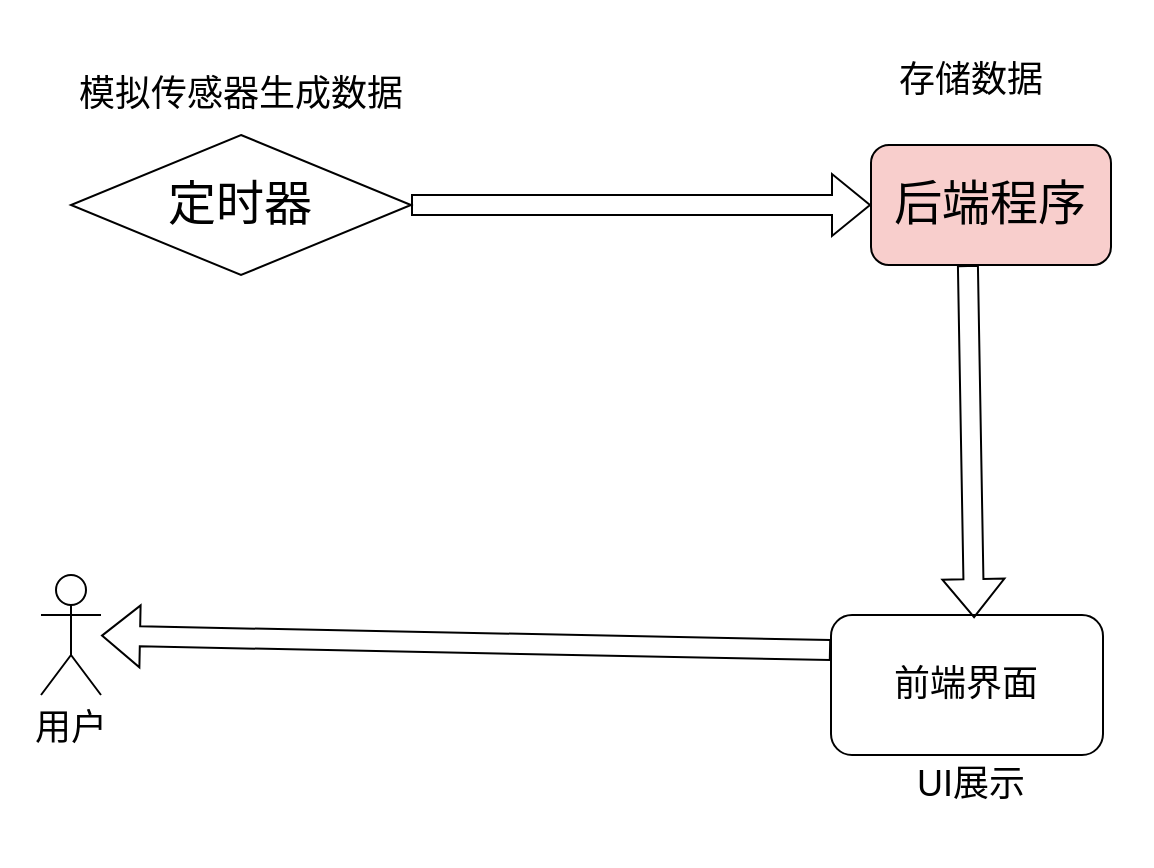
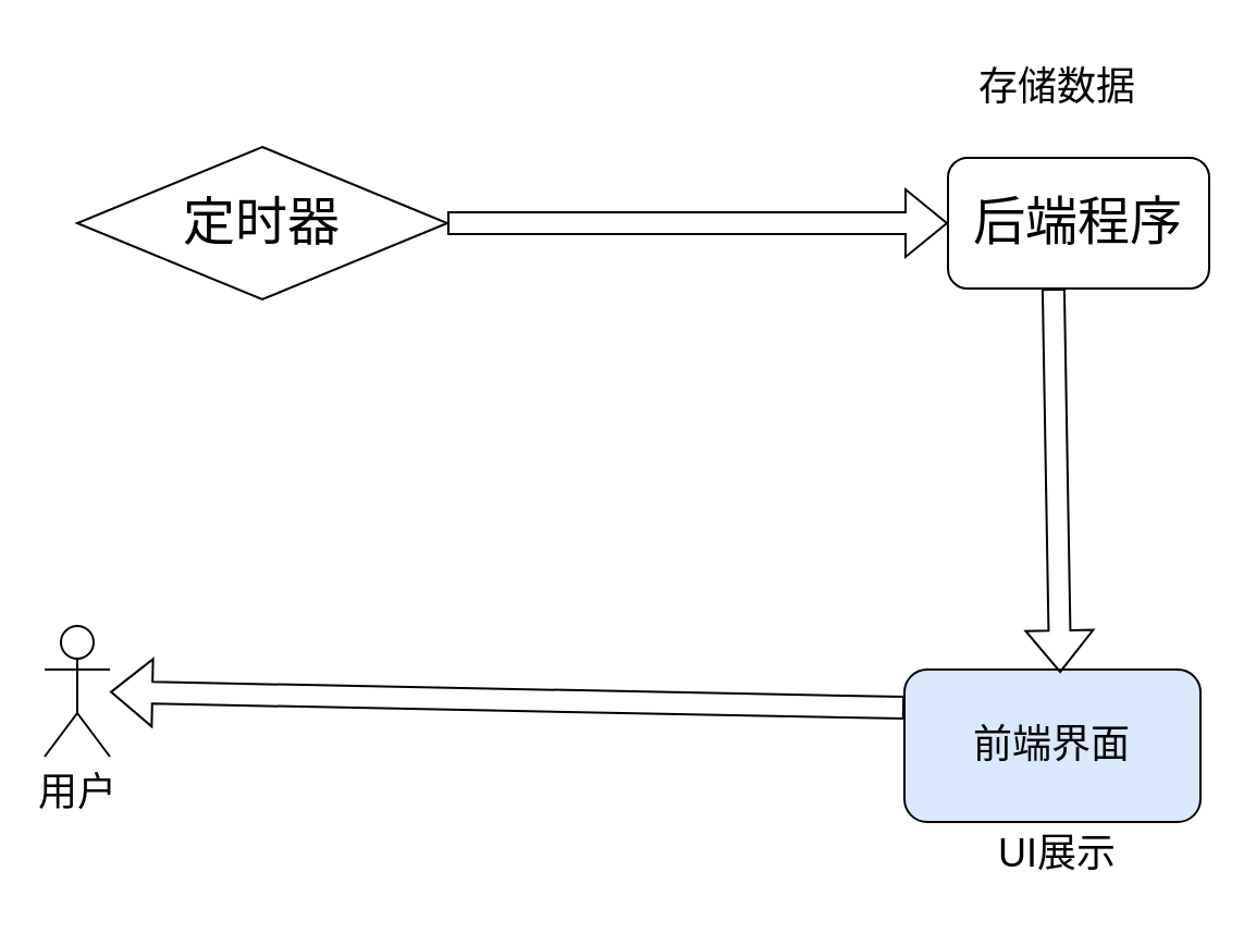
  <mxCell id="0" />
  <mxCell id="1" parent="0" />
  <mxCell id="2" value="&lt;span style=&quot;white-space: nowrap;&quot;&gt;&lt;font style=&quot;font-size: 24px;&quot;&gt;定时器&lt;/font&gt;&lt;/span&gt;" style="rhombus;whiteSpace=wrap;html=1;" vertex="1" parent="1"><mxGeometry x="35" y="67" width="170" height="70" as="geometry" /></mxCell>
- <mxCell id="3" value="&lt;font style=&quot;font-size: 24px;&quot;&gt;后端程序&lt;/font&gt;" style="rounded=1;whiteSpace=wrap;html=1;fillColor=#f8cecc;" vertex="1" parent="1"><mxGeometry x="435" y="72" width="120" height="60" as="geometry" /></mxCell>
- <mxCell id="4" value="&lt;font style=&quot;font-size: 18px;&quot;&gt;前端界面&lt;/font&gt;" style="rounded=1;whiteSpace=wrap;html=1;" vertex="1" parent="1"><mxGeometry x="415" y="307" width="136" height="70" as="geometry" /></mxCell>
+ <mxCell id="3" value="&lt;font style=&quot;font-size: 24px;&quot;&gt;后端程序&lt;/font&gt;" style="rounded=1;whiteSpace=wrap;html=1;" vertex="1" parent="1"><mxGeometry x="435" y="72" width="120" height="60" as="geometry" /></mxCell>
+ <mxCell id="4" value="&lt;font style=&quot;font-size: 18px;&quot;&gt;前端界面&lt;/font&gt;" style="rounded=1;whiteSpace=wrap;html=1;fillColor=#dae8fc;" vertex="1" parent="1"><mxGeometry x="415" y="307" width="136" height="70" as="geometry" /></mxCell>
  <mxCell id="5" value="" style="shape=flexArrow;endArrow=classic;html=1;rounded=0;exitX=1;exitY=0.5;exitDx=0;exitDy=0;entryX=0;entryY=0.5;entryDx=0;entryDy=0;" edge="1" parent="1" source="2" target="3"><mxGeometry width="50" height="50" relative="1" as="geometry"><mxPoint x="345" y="147" as="sourcePoint" /><mxPoint x="395" y="97" as="targetPoint" /></mxGeometry></mxCell>
- <mxCell id="6" value="&lt;font style=&quot;font-size: 18px;&quot;&gt;模拟传感器生成数据&lt;/font&gt;" style="text;html=1;align=center;verticalAlign=middle;resizable=0;points=[];autosize=1;strokeColor=none;fillColor=none;" vertex="1" parent="1"><mxGeometry x="25" y="27" width="190" height="40" as="geometry" /></mxCell>
  <mxCell id="7" value="" style="shape=flexArrow;endArrow=classic;html=1;rounded=0;exitX=0.369;exitY=0.974;exitDx=0;exitDy=0;exitPerimeter=0;" edge="1" parent="1"><mxGeometry width="50" height="50" relative="1" as="geometry"><mxPoint x="483.45" y="132" as="sourcePoint" /><mxPoint x="486.555" y="308.56" as="targetPoint" /></mxGeometry></mxCell>
  <mxCell id="8" value="&lt;font style=&quot;font-size: 18px;&quot;&gt;存储数据&lt;/font&gt;" style="text;html=1;align=center;verticalAlign=middle;resizable=0;points=[];autosize=1;strokeColor=none;fillColor=none;" vertex="1" parent="1"><mxGeometry x="435" y="20" width="100" height="40" as="geometry" /></mxCell>
  <mxCell id="9" value="&lt;font style=&quot;font-size: 18px;&quot;&gt;用户&lt;/font&gt;" style="shape=umlActor;verticalLabelPosition=bottom;verticalAlign=top;html=1;outlineConnect=0;" vertex="1" parent="1"><mxGeometry x="20" y="287" width="30" height="60" as="geometry" /></mxCell>
  <mxCell id="10" value="" style="shape=flexArrow;endArrow=classic;html=1;rounded=0;exitX=0;exitY=0.25;exitDx=0;exitDy=0;" edge="1" parent="1" source="4" target="9"><mxGeometry width="50" height="50" relative="1" as="geometry"><mxPoint x="345" y="247" as="sourcePoint" /><mxPoint x="395" y="197" as="targetPoint" /></mxGeometry></mxCell>
  <mxCell id="11" value="&lt;font style=&quot;font-size: 18px;&quot;&gt;UI展示&lt;/font&gt;" style="text;html=1;align=center;verticalAlign=middle;resizable=0;points=[];autosize=1;strokeColor=none;fillColor=none;" vertex="1" parent="1"><mxGeometry x="445" y="372" width="80" height="40" as="geometry" /></mxCell>
